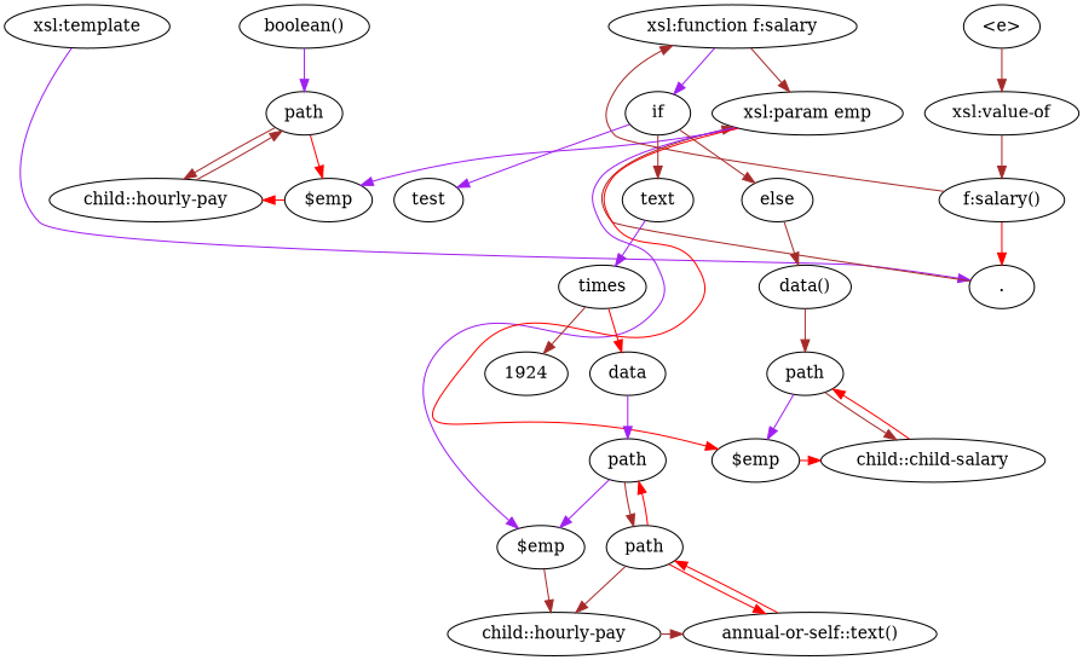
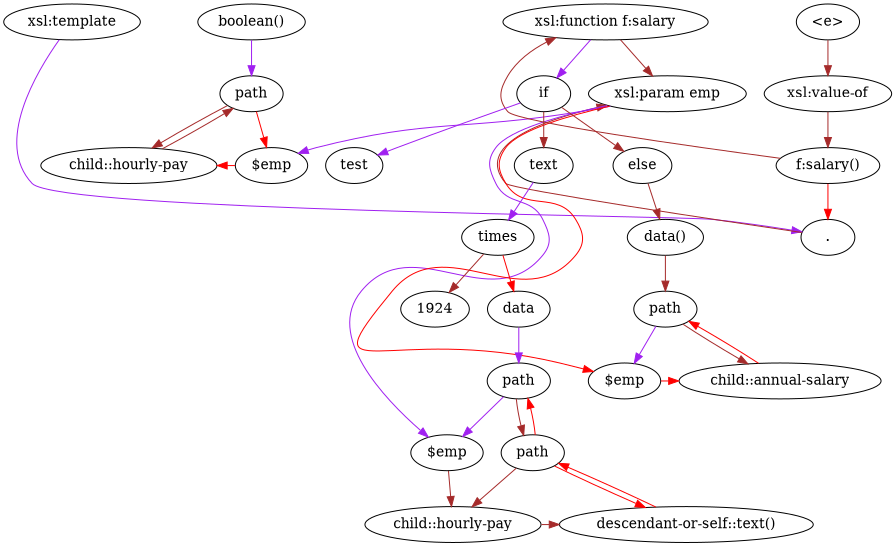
  digraph {
    compound=true
    edge [color=brown]
    n1 [label="xsl:template"]
    n2 [label="."]
    n3 [label="<e>"]
    n4 [label="xsl:value-of"]
    n5 [label="xsl:param emp"]
    n6 [label="f:salary()"]
    n7 [label="xsl:function f:salary"]
    n8 [label="$emp"]
    n9 [label="$emp"]
    n10 [label="$emp"]
    n11 [label=if]
    n12 [label=test]
    n13 [label=text]
    n14 [label=else]
    n15 [label="child::hourly-pay"]
    n16 [label="child::hourly-pay"]
-   n17 [label="child::child-salary"]
+   n17 [label="child::annual-salary"]
    n18 [label=times]
    n19 [label="data()"]
    n20 [label="boolean()"]
    n21 [label=path]
    n22 [label=data]
    n23 [label=1924]
    n24 [label=path]
    n25 [label=path]
-   n26 [label="annual-or-self::text()"]
+   n26 [label="descendant-or-self::text()"]
    n27 [label=path]
    n1 -> n2 [color=purple constraint=false]
    n2 -> n5 [constraint=false]
    n3 -> n4
    n4 -> n6
    n5 -> n8 [color=purple constraint=false]
    n5 -> n9 [color=purple constraint=false]
    n5 -> n10 [color=red constraint=false]
    n6 -> n2 [color=red]
    n6 -> n7 [constraint=false]
    n7 -> n5
    n7 -> n11 [color=purple]
    n8 -> n15 [color=red constraint=false]
    n9 -> n16 [constraint=false]
    n10 -> n17 [color=red constraint=false]
    n11 -> n12 [color=purple]
    n11 -> n13
    n11 -> n14
    n13 -> n18 [color=purple]
    n14 -> n19
    n15 -> n21 [constraint=false]
    n16 -> n26 [constraint=false]
    n17 -> n27 [color=red constraint=false]
    n18 -> n22 [color=red]
    n18 -> n23
    n19 -> n27
    n20 -> n21 [color=purple]
    n21 -> n8 [color=red]
    n21 -> n15
    n22 -> n24 [color=purple]
    n24 -> n9 [color=purple]
    n24 -> n25
    n25 -> n16
    n25 -> n24 [color=red constraint=false]
    n25 -> n26 [color=red]
    n26 -> n25 [color=red constraint=false]
    n27 -> n10 [color=purple]
    n27 -> n17
  }
